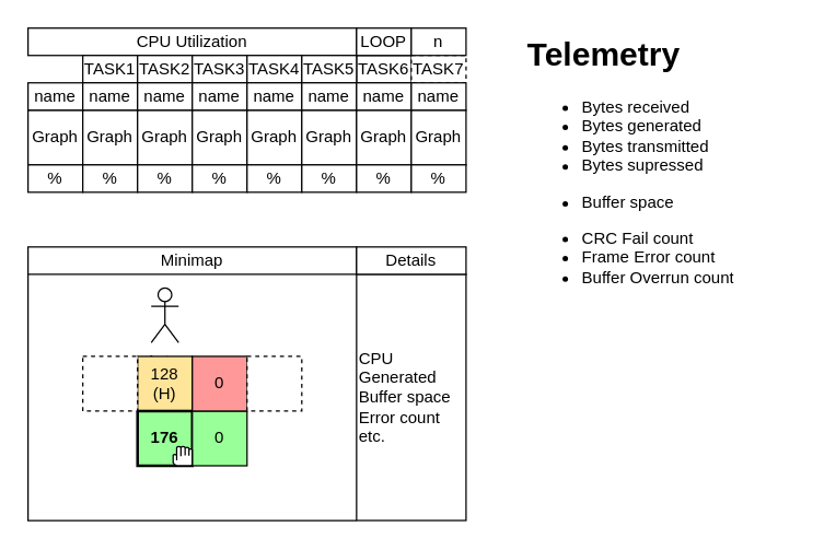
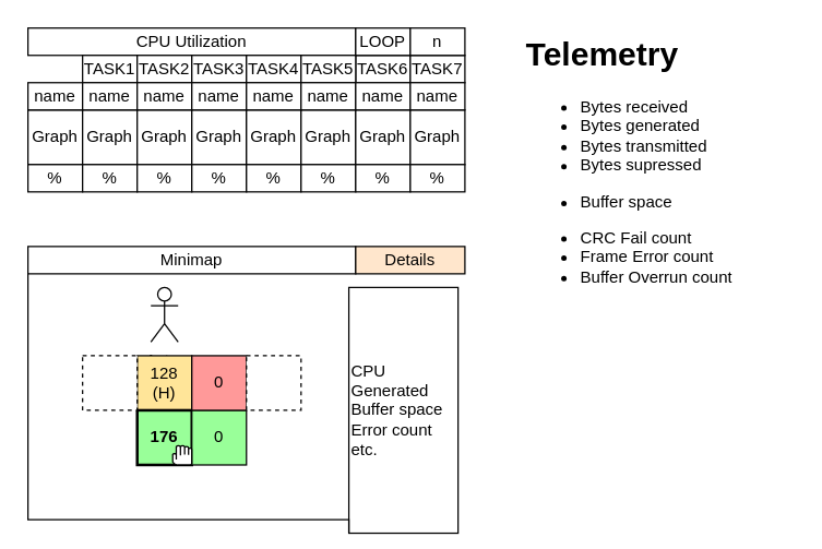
  <mxCell id="0" />
  <mxCell id="1" parent="0" />
  <mxCell id="2" value="Actor" style="shape=umlActor;verticalLabelPosition=bottom;labelBackgroundColor=#ffffff;verticalAlign=top;html=1;outlineConnect=0;fillColor=#FFFFFF;" vertex="1" parent="1"><mxGeometry x="110" y="210" width="20" height="40" as="geometry" /></mxCell>
  <mxCell id="3" value="CPU Utilization" style="rounded=0;whiteSpace=wrap;html=1;" vertex="1" parent="1"><mxGeometry x="20" y="20" width="240" height="20" as="geometry" /></mxCell>
  <mxCell id="4" value="TASK1" style="rounded=0;whiteSpace=wrap;html=1;" vertex="1" parent="1"><mxGeometry x="60" y="40" width="40" height="20" as="geometry" /></mxCell>
  <mxCell id="5" value="TASK2" style="rounded=0;whiteSpace=wrap;html=1;" vertex="1" parent="1"><mxGeometry x="100" y="40" width="40" height="20" as="geometry" /></mxCell>
  <mxCell id="6" value="TASK3" style="rounded=0;whiteSpace=wrap;html=1;" vertex="1" parent="1"><mxGeometry x="140" y="40" width="40" height="20" as="geometry" /></mxCell>
  <mxCell id="7" value="TASK6" style="rounded=0;whiteSpace=wrap;html=1;" vertex="1" parent="1"><mxGeometry x="260" y="40" width="40" height="20" as="geometry" /></mxCell>
- <mxCell id="8" value="TASK7" style="rounded=0;whiteSpace=wrap;html=1;dashed=1;" vertex="1" parent="1"><mxGeometry x="300" y="40" width="40" height="20" as="geometry" /></mxCell>
+ <mxCell id="8" value="TASK7" style="rounded=0;whiteSpace=wrap;html=1;" vertex="1" parent="1"><mxGeometry x="300" y="40" width="40" height="20" as="geometry" /></mxCell>
  <mxCell id="9" value="TASK4" style="rounded=0;whiteSpace=wrap;html=1;" vertex="1" parent="1"><mxGeometry x="180" y="40" width="40" height="20" as="geometry" /></mxCell>
  <mxCell id="10" value="TASK5" style="rounded=0;whiteSpace=wrap;html=1;" vertex="1" parent="1"><mxGeometry x="220" y="40" width="40" height="20" as="geometry" /></mxCell>
  <mxCell id="11" value="Graph" style="rounded=0;whiteSpace=wrap;html=1;" vertex="1" parent="1"><mxGeometry x="20" y="80" width="40" height="40" as="geometry" /></mxCell>
  <mxCell id="12" value="Graph" style="rounded=0;whiteSpace=wrap;html=1;" vertex="1" parent="1"><mxGeometry x="20" y="80" width="40" height="40" as="geometry" /></mxCell>
  <mxCell id="13" value="Graph" style="rounded=0;whiteSpace=wrap;html=1;" vertex="1" parent="1"><mxGeometry x="60" y="80" width="40" height="40" as="geometry" /></mxCell>
  <mxCell id="14" value="Graph" style="rounded=0;whiteSpace=wrap;html=1;" vertex="1" parent="1"><mxGeometry x="100" y="80" width="40" height="40" as="geometry" /></mxCell>
  <mxCell id="15" value="Graph" style="rounded=0;whiteSpace=wrap;html=1;" vertex="1" parent="1"><mxGeometry x="140" y="80" width="40" height="40" as="geometry" /></mxCell>
  <mxCell id="16" value="Graph" style="rounded=0;whiteSpace=wrap;html=1;" vertex="1" parent="1"><mxGeometry x="180" y="80" width="40" height="40" as="geometry" /></mxCell>
  <mxCell id="17" value="Graph" style="rounded=0;whiteSpace=wrap;html=1;" vertex="1" parent="1"><mxGeometry x="180" y="80" width="40" height="40" as="geometry" /></mxCell>
  <mxCell id="18" value="Graph" style="rounded=0;whiteSpace=wrap;html=1;" vertex="1" parent="1"><mxGeometry x="220" y="80" width="40" height="40" as="geometry" /></mxCell>
  <mxCell id="19" value="Graph" style="rounded=0;whiteSpace=wrap;html=1;" vertex="1" parent="1"><mxGeometry x="260" y="80" width="40" height="40" as="geometry" /></mxCell>
  <mxCell id="20" value="Graph" style="rounded=0;whiteSpace=wrap;html=1;" vertex="1" parent="1"><mxGeometry x="300" y="80" width="40" height="40" as="geometry" /></mxCell>
  <mxCell id="21" value="%" style="rounded=0;whiteSpace=wrap;html=1;" vertex="1" parent="1"><mxGeometry x="20" y="120" width="40" height="20" as="geometry" /></mxCell>
  <mxCell id="22" value="name" style="rounded=0;whiteSpace=wrap;html=1;" vertex="1" parent="1"><mxGeometry x="20" y="60" width="40" height="20" as="geometry" /></mxCell>
  <mxCell id="23" value="%" style="rounded=0;whiteSpace=wrap;html=1;" vertex="1" parent="1"><mxGeometry x="60" y="120" width="40" height="20" as="geometry" /></mxCell>
  <mxCell id="24" value="name" style="rounded=0;whiteSpace=wrap;html=1;" vertex="1" parent="1"><mxGeometry x="60" y="60" width="40" height="20" as="geometry" /></mxCell>
  <mxCell id="25" value="%" style="rounded=0;whiteSpace=wrap;html=1;" vertex="1" parent="1"><mxGeometry x="100" y="120" width="40" height="20" as="geometry" /></mxCell>
  <mxCell id="26" value="name" style="rounded=0;whiteSpace=wrap;html=1;" vertex="1" parent="1"><mxGeometry x="100" y="60" width="40" height="20" as="geometry" /></mxCell>
  <mxCell id="27" value="%" style="rounded=0;whiteSpace=wrap;html=1;" vertex="1" parent="1"><mxGeometry x="140" y="120" width="40" height="20" as="geometry" /></mxCell>
  <mxCell id="28" value="name" style="rounded=0;whiteSpace=wrap;html=1;" vertex="1" parent="1"><mxGeometry x="140" y="60" width="40" height="20" as="geometry" /></mxCell>
  <mxCell id="29" value="%" style="rounded=0;whiteSpace=wrap;html=1;" vertex="1" parent="1"><mxGeometry x="180" y="120" width="40" height="20" as="geometry" /></mxCell>
  <mxCell id="30" value="name" style="rounded=0;whiteSpace=wrap;html=1;" vertex="1" parent="1"><mxGeometry x="180" y="60" width="40" height="20" as="geometry" /></mxCell>
  <mxCell id="31" value="%" style="rounded=0;whiteSpace=wrap;html=1;" vertex="1" parent="1"><mxGeometry x="220" y="120" width="40" height="20" as="geometry" /></mxCell>
  <mxCell id="32" value="name" style="rounded=0;whiteSpace=wrap;html=1;" vertex="1" parent="1"><mxGeometry x="220" y="60" width="40" height="20" as="geometry" /></mxCell>
  <mxCell id="33" value="%" style="rounded=0;whiteSpace=wrap;html=1;" vertex="1" parent="1"><mxGeometry x="260" y="120" width="40" height="20" as="geometry" /></mxCell>
  <mxCell id="34" value="name" style="rounded=0;whiteSpace=wrap;html=1;" vertex="1" parent="1"><mxGeometry x="260" y="60" width="40" height="20" as="geometry" /></mxCell>
  <mxCell id="35" value="%" style="rounded=0;whiteSpace=wrap;html=1;" vertex="1" parent="1"><mxGeometry x="300" y="120" width="40" height="20" as="geometry" /></mxCell>
  <mxCell id="36" value="name" style="rounded=0;whiteSpace=wrap;html=1;" vertex="1" parent="1"><mxGeometry x="300" y="60" width="40" height="20" as="geometry" /></mxCell>
  <mxCell id="37" value="128&lt;br&gt;(H)" style="rounded=0;whiteSpace=wrap;html=1;fillColor=#FFE599;" vertex="1" parent="1"><mxGeometry x="100" y="260" width="40" height="40" as="geometry" /></mxCell>
  <mxCell id="38" value="LOOP" style="rounded=0;whiteSpace=wrap;html=1;" vertex="1" parent="1"><mxGeometry x="260" y="20" width="40" height="20" as="geometry" /></mxCell>
  <mxCell id="39" value="n" style="rounded=0;whiteSpace=wrap;html=1;" vertex="1" parent="1"><mxGeometry x="300" y="20" width="40" height="20" as="geometry" /></mxCell>
  <mxCell id="40" value="&lt;h1&gt;Telemetry&lt;/h1&gt;&lt;p&gt;&lt;/p&gt;&lt;ul&gt;&lt;li&gt;Bytes received&lt;/li&gt;&lt;li&gt;Bytes generated&lt;/li&gt;&lt;li&gt;Bytes transmitted&lt;/li&gt;&lt;li&gt;Bytes supressed&lt;/li&gt;&lt;/ul&gt;&lt;ul&gt;&lt;li&gt;Buffer space&lt;/li&gt;&lt;/ul&gt;&lt;ul&gt;&lt;li&gt;CRC Fail count&lt;/li&gt;&lt;li&gt;Frame Error count&lt;/li&gt;&lt;li&gt;Buffer Overrun count&lt;/li&gt;&lt;/ul&gt;&lt;p&gt;&lt;/p&gt;" style="text;html=1;strokeColor=none;fillColor=none;spacing=5;spacingTop=-20;whiteSpace=wrap;overflow=hidden;rounded=0;" vertex="1" parent="1"><mxGeometry x="380" y="20" width="200" height="280" as="geometry" /></mxCell>
  <mxCell id="41" value="176" style="rounded=0;whiteSpace=wrap;html=1;fillColor=#99FF99;strokeWidth=2;fontStyle=1" vertex="1" parent="1"><mxGeometry x="100" y="300" width="40" height="40" as="geometry" /></mxCell>
  <mxCell id="42" value="0" style="rounded=0;whiteSpace=wrap;html=1;fillColor=#99FF99;" vertex="1" parent="1"><mxGeometry x="140" y="300" width="40" height="40" as="geometry" /></mxCell>
  <mxCell id="43" value="0" style="rounded=0;whiteSpace=wrap;html=1;fillColor=#FF9999;" vertex="1" parent="1"><mxGeometry x="140" y="260" width="40" height="40" as="geometry" /></mxCell>
  <mxCell id="44" value="Minimap" style="rounded=0;whiteSpace=wrap;html=1;" vertex="1" parent="1"><mxGeometry x="20" y="180" width="240" height="20" as="geometry" /></mxCell>
- <mxCell id="45" value="&lt;span&gt;CPU&lt;/span&gt;&lt;br&gt;&lt;span&gt;Generated&lt;br&gt;Buffer space&lt;br&gt;Error count&lt;br&gt;etc.&lt;br&gt;&lt;/span&gt;" style="rounded=0;whiteSpace=wrap;html=1;fillColor=#FFFFFF;align=left;" vertex="1" parent="1"><mxGeometry x="260" y="200" width="80" height="180" as="geometry" /></mxCell>
- <mxCell id="46" value="Details" style="rounded=0;whiteSpace=wrap;html=1;" vertex="1" parent="1"><mxGeometry x="260" y="180" width="80" height="20" as="geometry" /></mxCell>
+ <mxCell id="45" value="&lt;span&gt;CPU&lt;/span&gt;&lt;br&gt;&lt;span&gt;Generated&lt;br&gt;Buffer space&lt;br&gt;Error count&lt;br&gt;etc.&lt;br&gt;&lt;/span&gt;" style="rounded=0;whiteSpace=wrap;html=1;fillColor=#FFFFFF;align=left;" vertex="1" parent="1"><mxGeometry x="255" y="210" width="80" height="180" as="geometry" /></mxCell>
+ <mxCell id="46" value="Details" style="rounded=0;whiteSpace=wrap;html=1;fillColor=#ffe6cc;" vertex="1" parent="1"><mxGeometry x="260" y="180" width="80" height="20" as="geometry" /></mxCell>
  <mxCell id="47" value="" style="endArrow=none;html=1;entryX=0;entryY=1;entryDx=0;entryDy=0;exitX=0;exitY=1;exitDx=0;exitDy=0;edgeStyle=elbowEdgeStyle;elbow=vertical;arcSize=0;" edge="1" parent="1" source="45" target="44"><mxGeometry width="50" height="50" relative="1" as="geometry"><mxPoint x="-20" y="290" as="sourcePoint" /><mxPoint x="30" y="240" as="targetPoint" /><Array as="points"><mxPoint x="150" y="380" /></Array></mxGeometry></mxCell>
  <mxCell id="48" value="" style="whiteSpace=wrap;html=1;aspect=fixed;fillColor=#FFFFFF;dashed=1;" vertex="1" parent="1"><mxGeometry x="60" y="260" width="40" height="40" as="geometry" /></mxCell>
  <mxCell id="49" value="" style="whiteSpace=wrap;html=1;aspect=fixed;fillColor=#FFFFFF;dashed=1;" vertex="1" parent="1"><mxGeometry x="180" y="260" width="40" height="40" as="geometry" /></mxCell>
  <mxCell id="50" value="" style="shape=mxgraph.bpmn.manual_task;html=1;outlineConnect=0;strokeWidth=1;fillColor=#FFFFFF;direction=north;" vertex="1" parent="1"><mxGeometry x="126" y="326" width="14" height="14" as="geometry" /></mxCell>
